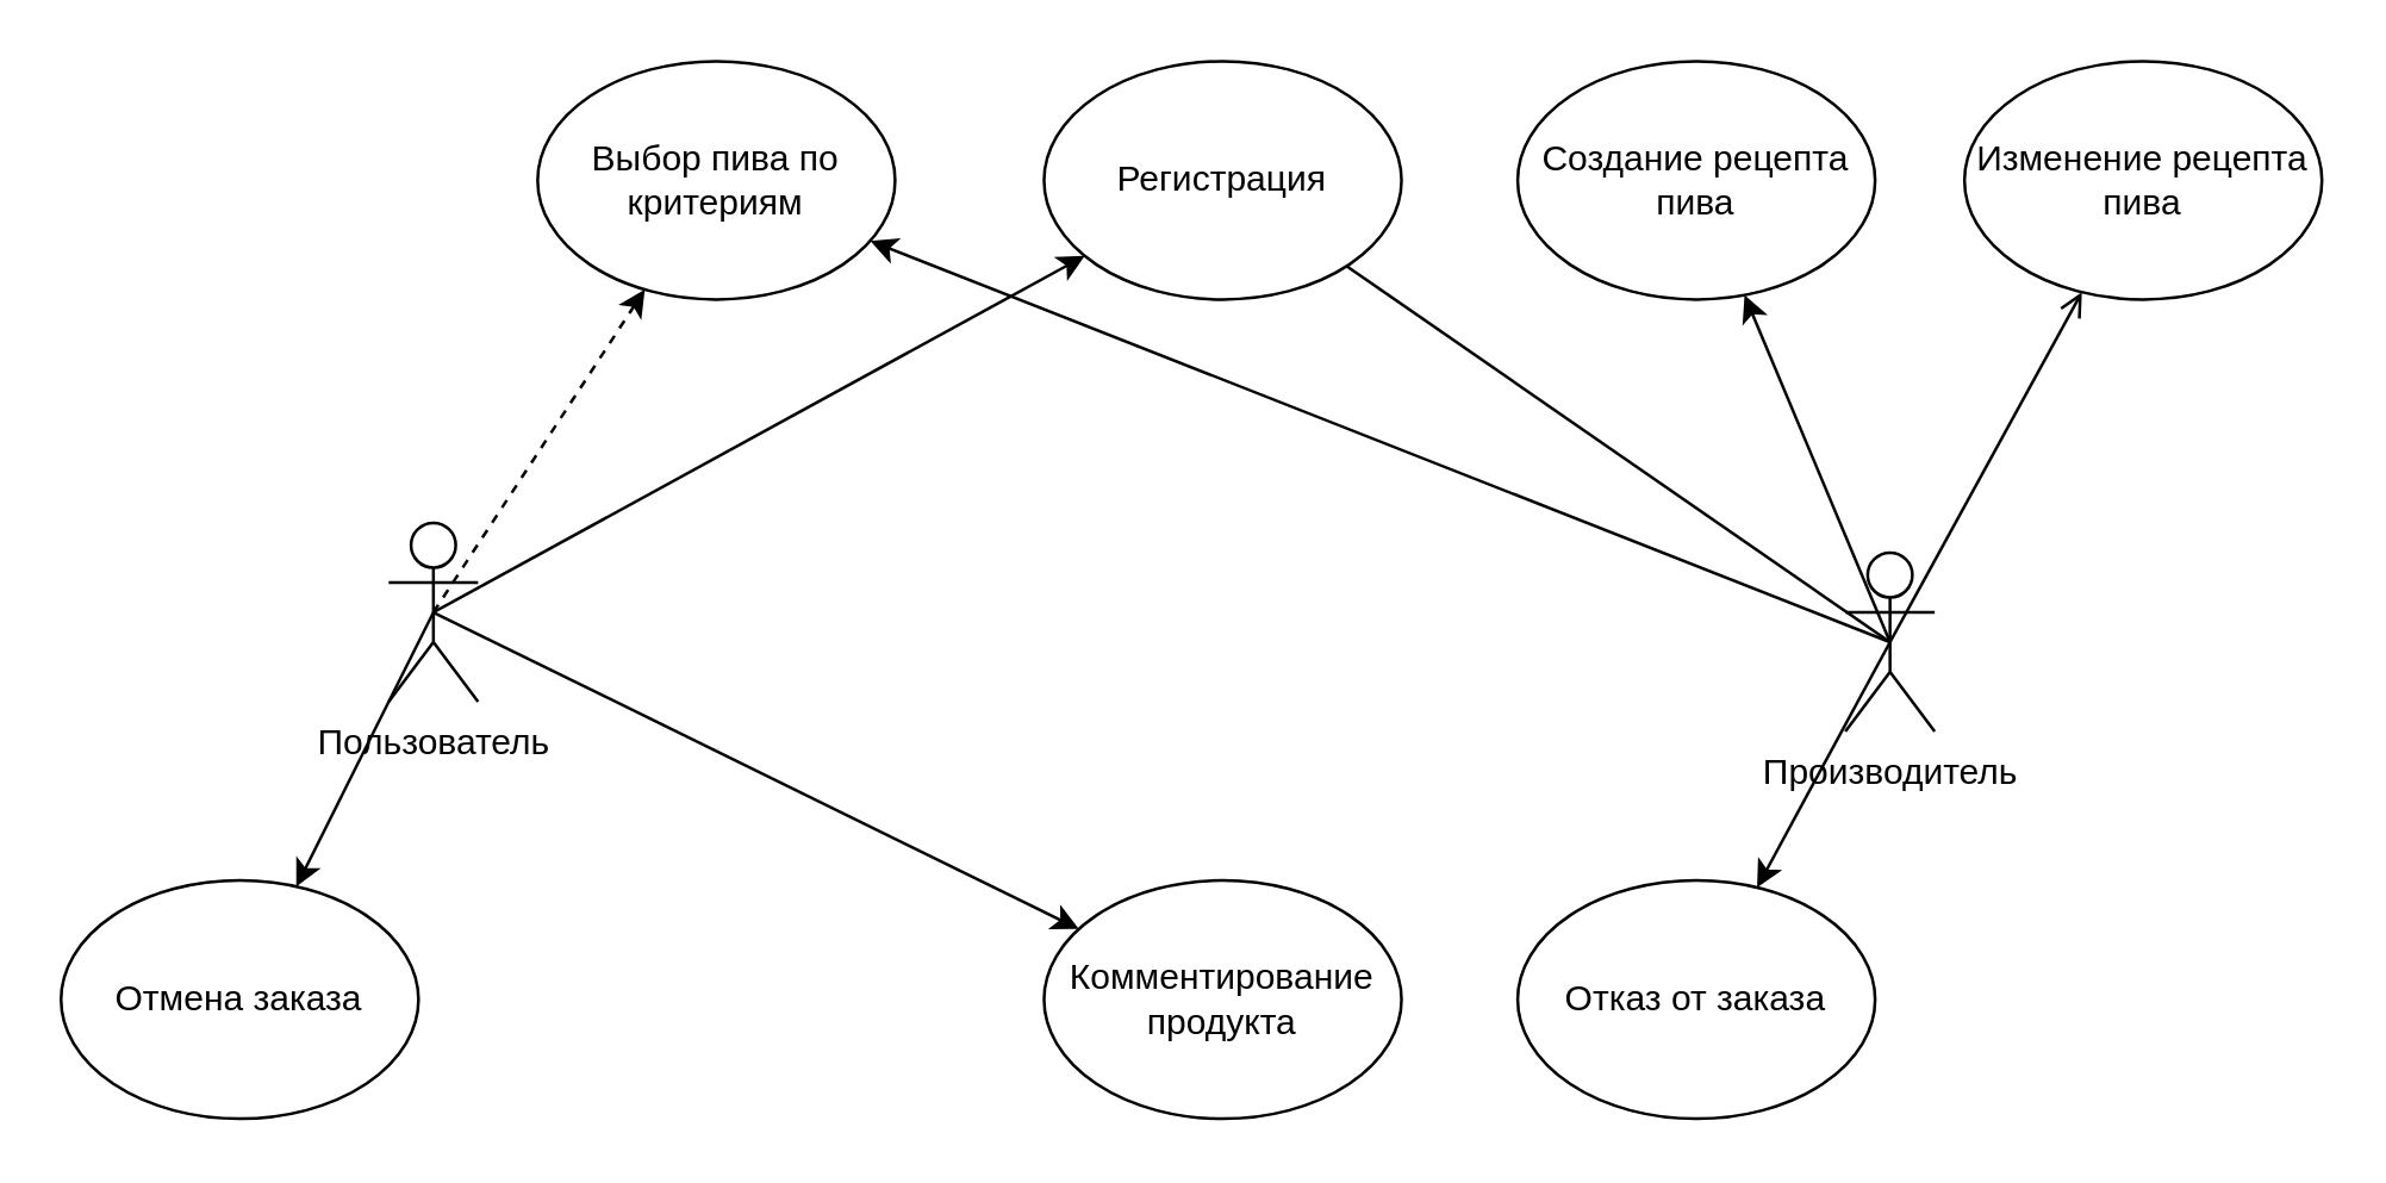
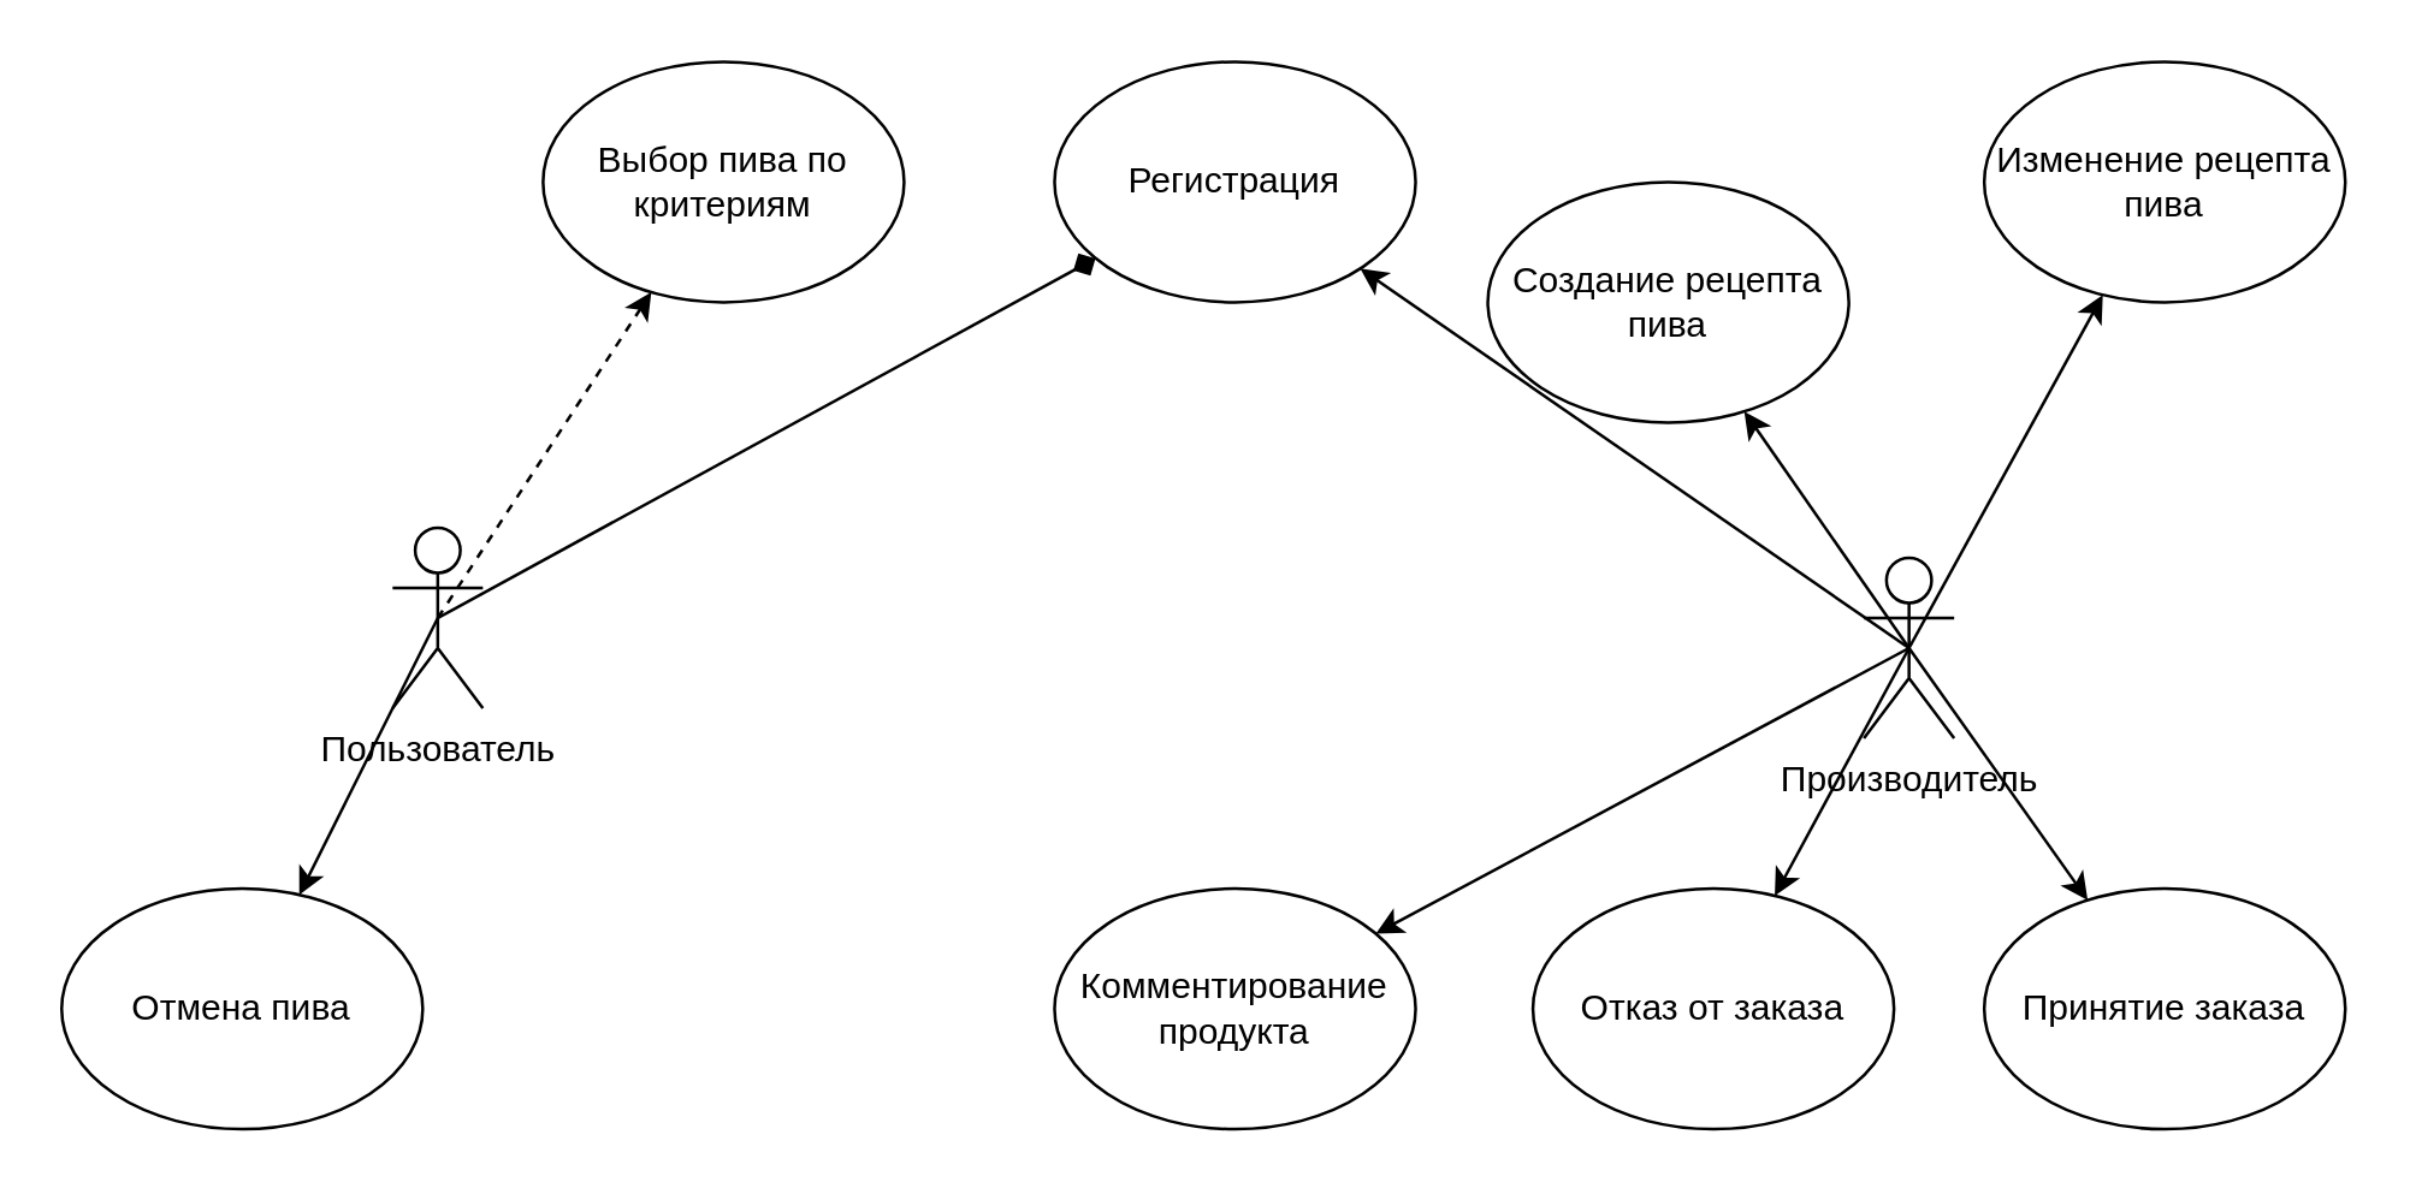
  <mxCell id="0" />
  <mxCell id="1" parent="0" />
  <mxCell id="2" value="Пользователь" style="shape=umlActor;verticalLabelPosition=bottom;verticalAlign=top;html=1;outlineConnect=0;" parent="1" vertex="1"><mxGeometry x="130" y="175" width="30" height="60" as="geometry" /></mxCell>
  <mxCell id="3" value="Выбор пива по критериям" style="ellipse;whiteSpace=wrap;html=1;" parent="1" vertex="1"><mxGeometry x="180" y="20" width="120" height="80" as="geometry" /></mxCell>
  <mxCell id="4" value="" style="endArrow=classic;html=1;rounded=0;exitX=0.5;exitY=0.5;exitDx=0;exitDy=0;exitPerimeter=0;dashed=1;" parent="1" source="2" target="3" edge="1"><mxGeometry width="50" height="50" relative="1" as="geometry"><mxPoint x="380" y="390" as="sourcePoint" /><mxPoint x="430" y="340" as="targetPoint" /></mxGeometry></mxCell>
  <mxCell id="5" value="Регистрация" style="ellipse;whiteSpace=wrap;html=1;" parent="1" vertex="1"><mxGeometry x="350" y="20" width="120" height="80" as="geometry" /></mxCell>
- <mxCell id="6" value="" style="endArrow=classic;html=1;rounded=0;exitX=0.5;exitY=0.5;exitDx=0;exitDy=0;exitPerimeter=0;" parent="1" source="2" target="5" edge="1"><mxGeometry width="50" height="50" relative="1" as="geometry"><mxPoint x="155" y="310" as="sourcePoint" /><mxPoint x="410" y="160" as="targetPoint" /></mxGeometry></mxCell>
+ <mxCell id="6" value="" style="endArrow=diamond;html=1;rounded=0;exitX=0.5;exitY=0.5;exitDx=0;exitDy=0;exitPerimeter=0;" parent="1" source="2" target="5" edge="1"><mxGeometry width="50" height="50" relative="1" as="geometry"><mxPoint x="155" y="310" as="sourcePoint" /><mxPoint x="410" y="160" as="targetPoint" /></mxGeometry></mxCell>
  <mxCell id="7" value="Производитель" style="shape=umlActor;verticalLabelPosition=bottom;verticalAlign=top;html=1;outlineConnect=0;" parent="1" vertex="1"><mxGeometry x="619" y="185" width="30" height="60" as="geometry" /></mxCell>
- <mxCell id="8" value="" style="endArrow=none;html=1;rounded=0;exitX=0.5;exitY=0.5;exitDx=0;exitDy=0;exitPerimeter=0;" parent="1" source="7" target="5" edge="1"><mxGeometry width="50" height="50" relative="1" as="geometry"><mxPoint x="155" y="310" as="sourcePoint" /><mxPoint x="360" y="70" as="targetPoint" /></mxGeometry></mxCell>
- <mxCell id="9" value="Создание рецепта пива" style="ellipse;whiteSpace=wrap;html=1;" parent="1" vertex="1"><mxGeometry x="509" y="20" width="120" height="80" as="geometry" /></mxCell>
+ <mxCell id="8" value="" style="endArrow=classic;html=1;rounded=0;exitX=0.5;exitY=0.5;exitDx=0;exitDy=0;exitPerimeter=0;" parent="1" source="7" target="5" edge="1"><mxGeometry width="50" height="50" relative="1" as="geometry"><mxPoint x="155" y="310" as="sourcePoint" /><mxPoint x="360" y="70" as="targetPoint" /></mxGeometry></mxCell>
+ <mxCell id="9" value="Создание рецепта пива" style="ellipse;whiteSpace=wrap;html=1;" parent="1" vertex="1"><mxGeometry x="494" y="60" width="120" height="80" as="geometry" /></mxCell>
  <mxCell id="10" value="Изменение рецепта пива" style="ellipse;whiteSpace=wrap;html=1;" parent="1" vertex="1"><mxGeometry x="659" y="20" width="120" height="80" as="geometry" /></mxCell>
+ <mxCell id="11" value="Принятие заказа" style="ellipse;whiteSpace=wrap;html=1;" parent="1" vertex="1"><mxGeometry x="659" y="295" width="120" height="80" as="geometry" /></mxCell>
  <mxCell id="12" value="Комментирование продукта" style="ellipse;whiteSpace=wrap;html=1;" parent="1" vertex="1"><mxGeometry x="350" y="295" width="120" height="80" as="geometry" /></mxCell>
  <mxCell id="13" value="Отказ от заказа" style="ellipse;whiteSpace=wrap;html=1;" parent="1" vertex="1"><mxGeometry x="509" y="295" width="120" height="80" as="geometry" /></mxCell>
- <mxCell id="14" value="Отмена заказа" style="ellipse;whiteSpace=wrap;html=1;" parent="1" vertex="1"><mxGeometry x="20" y="295" width="120" height="80" as="geometry" /></mxCell>
+ <mxCell id="14" value="Отмена пива" style="ellipse;whiteSpace=wrap;html=1;" parent="1" vertex="1"><mxGeometry x="20" y="295" width="120" height="80" as="geometry" /></mxCell>
  <mxCell id="15" value="" style="endArrow=classic;html=1;rounded=0;exitX=0.5;exitY=0.5;exitDx=0;exitDy=0;exitPerimeter=0;" parent="1" source="2" target="14" edge="1"><mxGeometry width="50" height="50" relative="1" as="geometry"><mxPoint x="165" y="225" as="sourcePoint" /><mxPoint x="420" y="455" as="targetPoint" /></mxGeometry></mxCell>
  <mxCell id="16" value="" style="endArrow=classic;html=1;rounded=0;exitX=0.5;exitY=0.5;exitDx=0;exitDy=0;exitPerimeter=0;" parent="1" source="7" target="9" edge="1"><mxGeometry width="50" height="50" relative="1" as="geometry"><mxPoint x="644" y="320" as="sourcePoint" /><mxPoint x="429" y="70" as="targetPoint" /></mxGeometry></mxCell>
- <mxCell id="17" value="" style="endArrow=open;html=1;rounded=0;exitX=0.5;exitY=0.5;exitDx=0;exitDy=0;exitPerimeter=0;" parent="1" source="7" target="10" edge="1"><mxGeometry width="50" height="50" relative="1" as="geometry"><mxPoint x="654" y="330" as="sourcePoint" /><mxPoint x="439" y="80" as="targetPoint" /></mxGeometry></mxCell>
+ <mxCell id="17" value="" style="endArrow=classic;html=1;rounded=0;exitX=0.5;exitY=0.5;exitDx=0;exitDy=0;exitPerimeter=0;" parent="1" source="7" target="10" edge="1"><mxGeometry width="50" height="50" relative="1" as="geometry"><mxPoint x="654" y="330" as="sourcePoint" /><mxPoint x="439" y="80" as="targetPoint" /></mxGeometry></mxCell>
  <mxCell id="18" value="" style="endArrow=classic;html=1;rounded=0;exitX=0.5;exitY=0.5;exitDx=0;exitDy=0;exitPerimeter=0;" parent="1" source="7" target="13" edge="1"><mxGeometry width="50" height="50" relative="1" as="geometry"><mxPoint x="664" y="245" as="sourcePoint" /><mxPoint x="449" y="-5" as="targetPoint" /></mxGeometry></mxCell>
- <mxCell id="20" value="" style="endArrow=classic;html=1;rounded=0;exitX=0.5;exitY=0.5;exitDx=0;exitDy=0;exitPerimeter=0;" parent="1" source="7" target="3" edge="1"><mxGeometry width="50" height="50" relative="1" as="geometry"><mxPoint x="684" y="265" as="sourcePoint" /><mxPoint x="469" y="15" as="targetPoint" /></mxGeometry></mxCell>
- <mxCell id="21" value="" style="endArrow=classic;html=1;rounded=0;exitX=0.5;exitY=0.5;exitDx=0;exitDy=0;exitPerimeter=0;" edge="1" parent="1" source="2" target="12"><mxGeometry width="50" height="50" relative="1" as="geometry"><mxPoint x="150" y="210" as="sourcePoint" /><mxPoint x="466.771" y="319.944" as="targetPoint" /></mxGeometry></mxCell>
+ <mxCell id="19" value="" style="endArrow=classic;html=1;rounded=0;exitX=0.5;exitY=0.5;exitDx=0;exitDy=0;exitPerimeter=0;" parent="1" source="7" target="11" edge="1"><mxGeometry width="50" height="50" relative="1" as="geometry"><mxPoint x="629" y="310" as="sourcePoint" /><mxPoint x="459" y="100" as="targetPoint" /></mxGeometry></mxCell>
+ <mxCell id="20" value="" style="endArrow=classic;html=1;rounded=0;exitX=0.5;exitY=0.5;exitDx=0;exitDy=0;exitPerimeter=0;" parent="1" source="7" target="12" edge="1"><mxGeometry width="50" height="50" relative="1" as="geometry"><mxPoint x="684" y="265" as="sourcePoint" /><mxPoint x="469" y="15" as="targetPoint" /></mxGeometry></mxCell>
